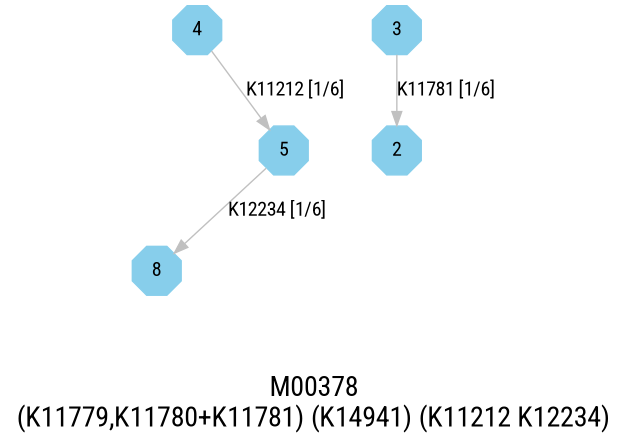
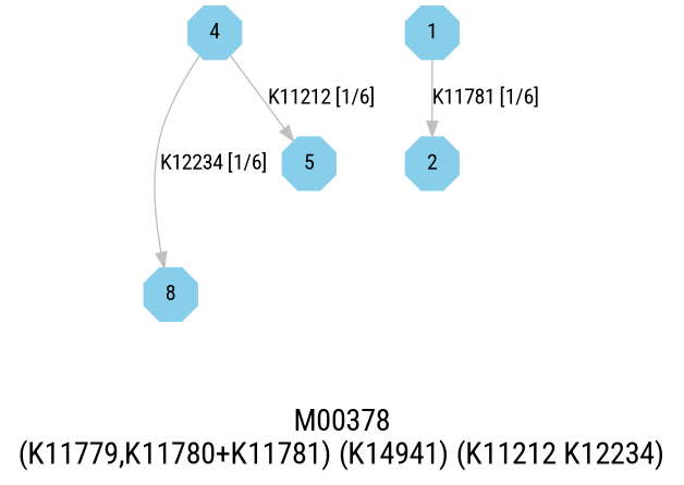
  digraph {
    fontname="Roboto Condensed"
    fontsize=20
    label="M00378\n(K11779,K11780+K11781) (K14941) (K11212 K12234)"
    node [color=skyblue fontname="Roboto Condensed" shape=octagon style=filled]
    edge [color=grey fontname="Roboto Condensed"]
    n1 [height=.3 label=8 width=.3]
    2 [height=.3 width=.3]
-   3 [height=.3 width=.3]
+   3 [height=.3 width=.3 label=1]
    4 [height=.3 width=.3]
    5 [height=.3 width=.3]
    subgraph sub_1 {
      n1
      2
      3
      4
      5
    }
    3 -> 2 [label="K11781 [1/6]"]
    4 -> 5 [label="K11212 [1/6]"]
-   5 -> n1 [label="K12234 [1/6]"]
+   4 -> n1 [label="K12234 [1/6]"]
  }
